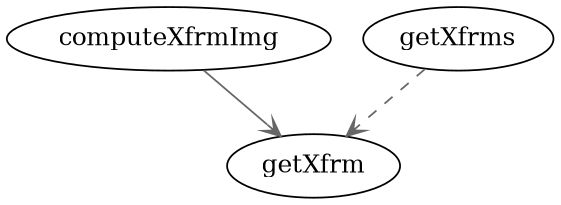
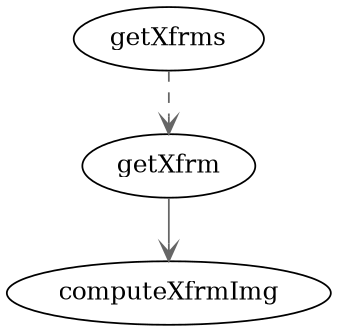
  digraph {
    edge [arrowhead=vee color=gray40]
    computeXfrmImg
    getXfrm
    getXfrms
-   computeXfrmImg -> getXfrm [style=solid]
+   getXfrm -> computeXfrmImg [style=solid]
    getXfrms -> getXfrm [style=dashed]
  }
